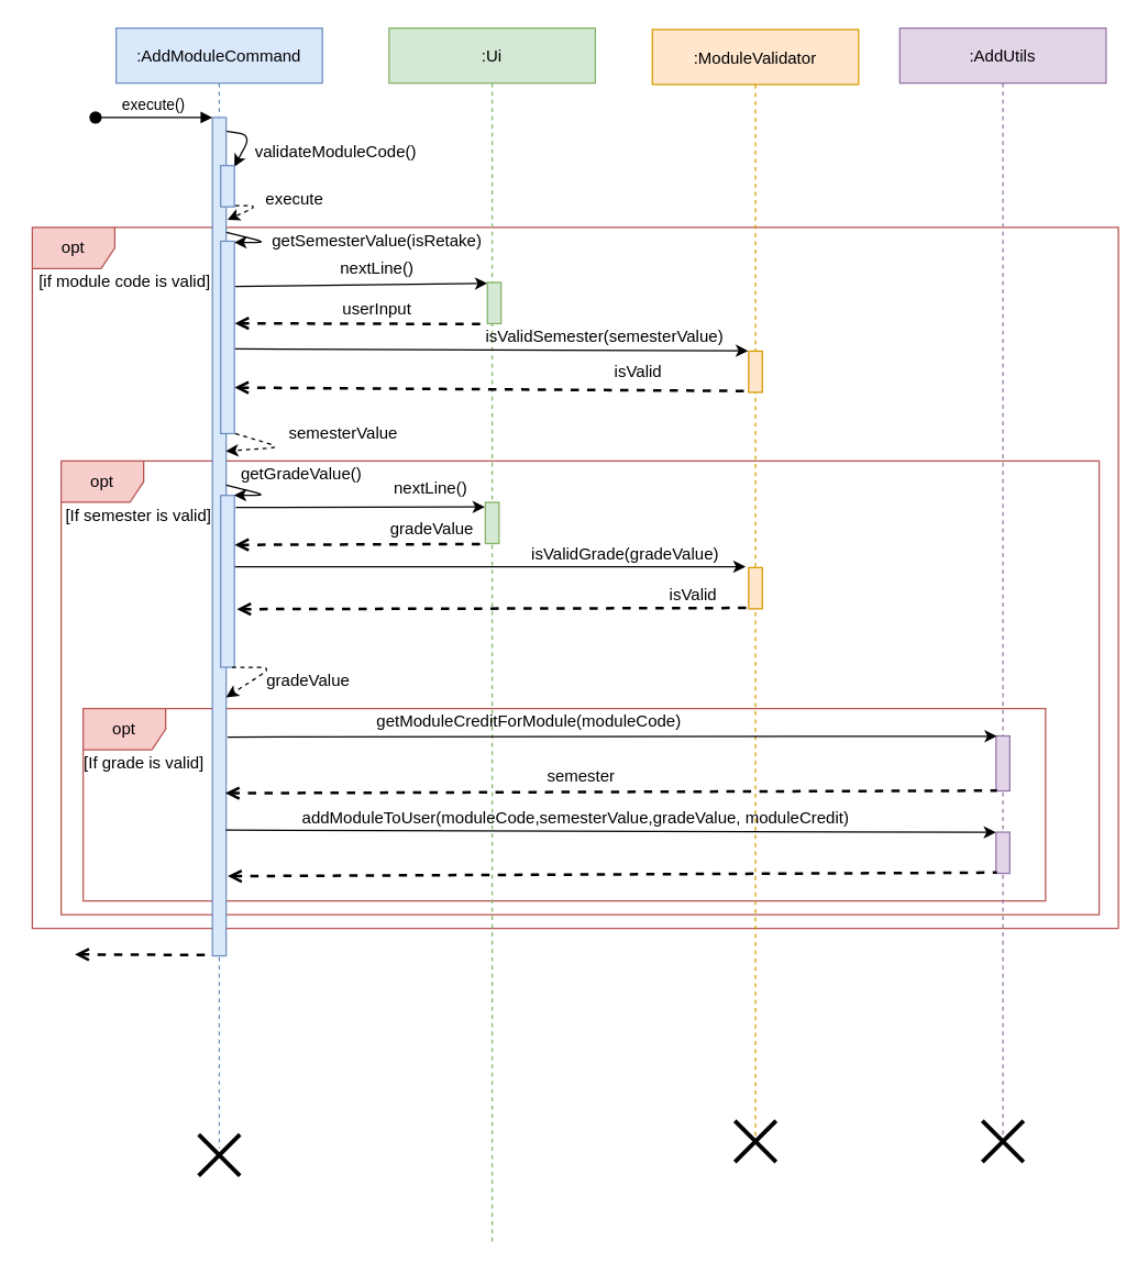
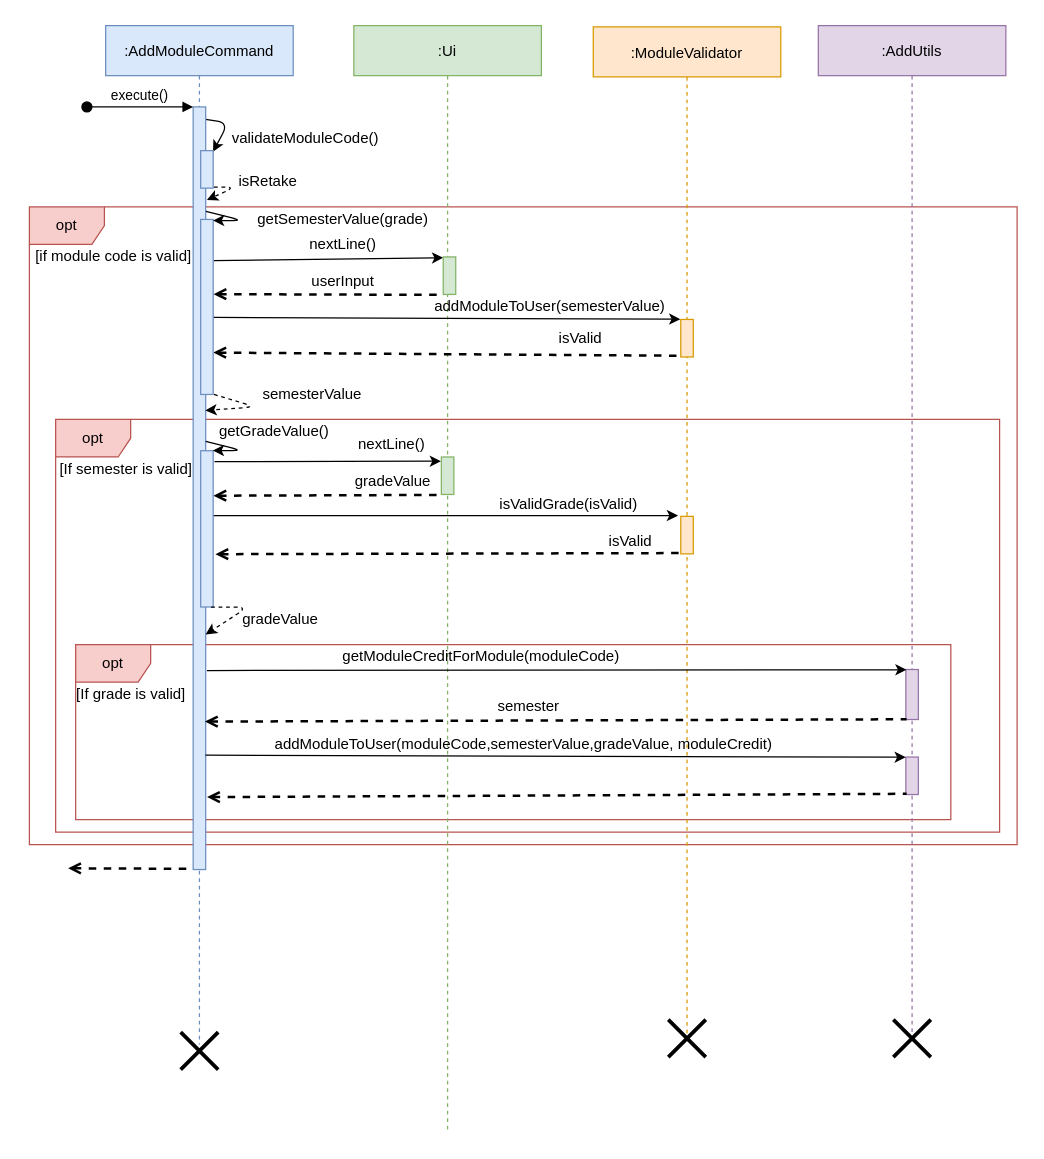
  <mxCell id="0" />
  <mxCell id="1" parent="0" />
  <mxCell id="2" value="opt" style="shape=umlFrame;whiteSpace=wrap;html=1;fillColor=#f8cecc;strokeColor=#b85450;" parent="1" vertex="1"><mxGeometry x="23" y="165" width="790" height="510" as="geometry" /></mxCell>
  <mxCell id="3" value="opt" style="shape=umlFrame;whiteSpace=wrap;html=1;fillColor=#f8cecc;strokeColor=#b85450;" parent="1" vertex="1"><mxGeometry x="44" y="335" width="755" height="330" as="geometry" /></mxCell>
  <mxCell id="4" value="opt" style="shape=umlFrame;whiteSpace=wrap;html=1;fillColor=#f8cecc;strokeColor=#b85450;" parent="1" vertex="1"><mxGeometry x="60" y="515" width="700" height="140" as="geometry" /></mxCell>
  <mxCell id="5" value=":AddModuleCommand" style="shape=umlLifeline;perimeter=lifelinePerimeter;container=0;collapsible=0;recursiveResize=0;rounded=0;shadow=0;strokeWidth=1;fillColor=#dae8fc;strokeColor=#6c8ebf;" parent="1" vertex="1"><mxGeometry x="84" y="20" width="150" height="815" as="geometry" /></mxCell>
  <mxCell id="6" value=":Ui" style="shape=umlLifeline;perimeter=lifelinePerimeter;container=0;collapsible=0;recursiveResize=0;rounded=0;shadow=0;strokeWidth=1;fillColor=#d5e8d4;strokeColor=#82b366;" parent="1" vertex="1"><mxGeometry x="282.5" y="20" width="150" height="885" as="geometry" /></mxCell>
  <mxCell id="7" value="" style="endArrow=classic;html=1;exitX=1.179;exitY=0.196;exitDx=0;exitDy=0;exitPerimeter=0;entryX=0.989;entryY=0.026;entryDx=0;entryDy=0;entryPerimeter=0;" parent="1" edge="1" target="29"><mxGeometry width="50" height="50" relative="1" as="geometry"><mxPoint x="164" y="95" as="sourcePoint" /><mxPoint x="168.1" y="117.77" as="targetPoint" /><Array as="points"><mxPoint x="182.21" y="97.8" /></Array></mxGeometry></mxCell>
  <mxCell id="8" value="validateModuleCode()" style="text;html=1;strokeColor=none;fillColor=none;align=center;verticalAlign=middle;whiteSpace=wrap;rounded=0;" parent="1" vertex="1"><mxGeometry x="184" y="100" width="120" height="20" as="geometry" /></mxCell>
  <mxCell id="9" value="" style="endArrow=none;dashed=1;html=1;strokeWidth=2;entryX=-0.067;entryY=1.011;entryDx=0;entryDy=0;entryPerimeter=0;startArrow=open;startFill=0;exitX=1.029;exitY=0.427;exitDx=0;exitDy=0;exitPerimeter=0;" parent="1" source="51" target="27" edge="1"><mxGeometry width="50" height="50" relative="1" as="geometry"><mxPoint x="244" y="255" as="sourcePoint" /><mxPoint x="294" y="205" as="targetPoint" /></mxGeometry></mxCell>
  <mxCell id="10" value="" style="endArrow=none;dashed=1;html=1;strokeWidth=2;entryX=-0.033;entryY=1.011;entryDx=0;entryDy=0;entryPerimeter=0;exitX=1.02;exitY=0.288;exitDx=0;exitDy=0;exitPerimeter=0;startArrow=open;startFill=0;" parent="1" target="28" edge="1" source="56"><mxGeometry width="50" height="50" relative="1" as="geometry"><mxPoint x="164" y="385.22" as="sourcePoint" /><mxPoint x="370.33" y="385" as="targetPoint" /></mxGeometry></mxCell>
  <mxCell id="11" value="" style="endArrow=classic;html=1;entryX=0;entryY=0.023;entryDx=0;entryDy=0;entryPerimeter=0;exitX=1.029;exitY=0.236;exitDx=0;exitDy=0;exitPerimeter=0;" parent="1" source="51" target="27" edge="1"><mxGeometry width="50" height="50" relative="1" as="geometry"><mxPoint x="165" y="185" as="sourcePoint" /><mxPoint x="354" y="184.67" as="targetPoint" /></mxGeometry></mxCell>
  <mxCell id="12" value="" style="endArrow=classic;html=1;exitX=1.1;exitY=0.07;exitDx=0;exitDy=0;exitPerimeter=0;entryX=-0.03;entryY=0.113;entryDx=0;entryDy=0;entryPerimeter=0;" parent="1" source="56" target="28" edge="1"><mxGeometry width="50" height="50" relative="1" as="geometry"><mxPoint x="170" y="255" as="sourcePoint" /><mxPoint x="374" y="255" as="targetPoint" /></mxGeometry></mxCell>
  <mxCell id="13" value="nextLine()" style="text;html=1;strokeColor=none;fillColor=none;align=center;verticalAlign=middle;whiteSpace=wrap;rounded=0;" parent="1" vertex="1"><mxGeometry x="244" y="185" width="60" height="20" as="geometry" /></mxCell>
  <mxCell id="14" value="nextLine()" style="text;html=1;strokeColor=none;fillColor=none;align=center;verticalAlign=middle;whiteSpace=wrap;rounded=0;" parent="1" vertex="1"><mxGeometry x="282.5" y="345" width="60" height="20" as="geometry" /></mxCell>
  <mxCell id="15" value="userInput" style="text;html=1;strokeColor=none;fillColor=none;align=center;verticalAlign=middle;whiteSpace=wrap;rounded=0;" parent="1" vertex="1"><mxGeometry x="234" y="215" width="80" height="20" as="geometry" /></mxCell>
  <mxCell id="16" value="gradeValue" style="text;html=1;strokeColor=none;fillColor=none;align=center;verticalAlign=middle;whiteSpace=wrap;rounded=0;" parent="1" vertex="1"><mxGeometry x="184" y="485" width="80" height="20" as="geometry" /></mxCell>
  <mxCell id="17" value="semesterValue" style="text;html=1;align=center;verticalAlign=middle;resizable=0;points=[];autosize=1;" parent="1" vertex="1"><mxGeometry x="204" y="305" width="90" height="20" as="geometry" /></mxCell>
  <mxCell id="18" value="" style="endArrow=classic;html=1;exitX=1.01;exitY=0.56;exitDx=0;exitDy=0;exitPerimeter=0;entryX=-0.031;entryY=-0.008;entryDx=0;entryDy=0;entryPerimeter=0;" parent="1" source="51" target="35" edge="1"><mxGeometry width="50" height="50" relative="1" as="geometry"><mxPoint x="170.67" y="502.04" as="sourcePoint" /><mxPoint x="584" y="326" as="targetPoint" /><Array as="points" /></mxGeometry></mxCell>
  <mxCell id="19" value="" style="endArrow=classic;html=1;entryX=-0.219;entryY=-0.021;entryDx=0;entryDy=0;entryPerimeter=0;" parent="1" source="5" target="34" edge="1"><mxGeometry width="50" height="50" relative="1" as="geometry"><mxPoint x="160" y="555.82" as="sourcePoint" /><mxPoint x="544" y="555" as="targetPoint" /><Array as="points" /></mxGeometry></mxCell>
  <mxCell id="20" value="" style="endArrow=none;dashed=1;html=1;strokeWidth=2;exitX=1.18;exitY=0.662;exitDx=0;exitDy=0;exitPerimeter=0;startArrow=open;startFill=0;entryX=-0.124;entryY=0.979;entryDx=0;entryDy=0;entryPerimeter=0;" parent="1" target="34" edge="1" source="56"><mxGeometry width="50" height="50" relative="1" as="geometry"><mxPoint x="170" y="595" as="sourcePoint" /><mxPoint x="554.93" y="595" as="targetPoint" /></mxGeometry></mxCell>
- <mxCell id="21" value="isValidSemester(semesterValue)" style="text;html=1;align=center;verticalAlign=middle;resizable=0;points=[];autosize=1;" parent="1" vertex="1"><mxGeometry x="344" y="235" width="190" height="20" as="geometry" /></mxCell>
+ <mxCell id="21" value="addModuleToUser(semesterValue)" style="text;html=1;align=center;verticalAlign=middle;resizable=0;points=[];autosize=1;" parent="1" vertex="1"><mxGeometry x="344" y="235" width="190" height="20" as="geometry" /></mxCell>
  <mxCell id="22" value="isValid" style="text;html=1;strokeColor=none;fillColor=none;align=center;verticalAlign=middle;whiteSpace=wrap;rounded=0;" parent="1" vertex="1"><mxGeometry x="444" y="260" width="40" height="20" as="geometry" /></mxCell>
  <mxCell id="23" value="isValid" style="text;html=1;strokeColor=none;fillColor=none;align=center;verticalAlign=middle;whiteSpace=wrap;rounded=0;" parent="1" vertex="1"><mxGeometry x="484" y="422.5" width="40" height="20" as="geometry" /></mxCell>
  <mxCell id="24" value=":ModuleValidator" style="shape=umlLifeline;perimeter=lifelinePerimeter;container=0;collapsible=0;recursiveResize=0;rounded=0;shadow=0;strokeWidth=1;fillColor=#ffe6cc;strokeColor=#d79b00;" parent="1" vertex="1"><mxGeometry x="474" y="21" width="150" height="814" as="geometry" /></mxCell>
  <mxCell id="25" value="" style="points=[];perimeter=orthogonalPerimeter;rounded=0;shadow=0;strokeWidth=1;fillColor=#dae8fc;strokeColor=#6c8ebf;" parent="1" vertex="1"><mxGeometry x="154" y="85" width="10" height="610" as="geometry" /></mxCell>
  <mxCell id="26" value="execute()" style="verticalAlign=bottom;startArrow=oval;endArrow=block;startSize=8;shadow=0;strokeWidth=1;labelBackgroundColor=none;" parent="1" edge="1"><mxGeometry x="70" y="20" as="geometry"><mxPoint x="69" y="85" as="sourcePoint" /><mxPoint x="154" y="85" as="targetPoint" /></mxGeometry></mxCell>
  <mxCell id="27" value="" style="points=[];perimeter=orthogonalPerimeter;rounded=0;shadow=0;strokeWidth=1;fillColor=#d5e8d4;strokeColor=#82b366;" parent="1" vertex="1"><mxGeometry x="354" y="205" width="10" height="30" as="geometry" /></mxCell>
  <mxCell id="28" value="" style="points=[];perimeter=orthogonalPerimeter;rounded=0;shadow=0;strokeWidth=1;fillColor=#d5e8d4;strokeColor=#82b366;" parent="1" vertex="1"><mxGeometry x="352.5" y="365" width="10" height="30" as="geometry" /></mxCell>
  <mxCell id="29" value="" style="html=1;points=[];perimeter=orthogonalPerimeter;fillColor=#dae8fc;strokeColor=#6c8ebf;" parent="1" vertex="1"><mxGeometry x="160" y="120" width="10" height="30" as="geometry" /></mxCell>
- <mxCell id="30" value="isValidGrade(gradeValue)" style="text;html=1;align=center;verticalAlign=middle;resizable=0;points=[];autosize=1;" parent="1" vertex="1"><mxGeometry x="379" y="392.5" width="150" height="20" as="geometry" /></mxCell>
+ <mxCell id="30" value="isValidGrade(isValid)" style="text;html=1;align=center;verticalAlign=middle;resizable=0;points=[];autosize=1;" parent="1" vertex="1"><mxGeometry x="379" y="392.5" width="150" height="20" as="geometry" /></mxCell>
  <mxCell id="31" value="" style="endArrow=none;dashed=1;html=1;strokeWidth=2;exitX=1.01;exitY=0.761;exitDx=0;exitDy=0;exitPerimeter=0;startArrow=open;startFill=0;entryX=-0.067;entryY=0.967;entryDx=0;entryDy=0;entryPerimeter=0;" parent="1" source="51" target="35" edge="1"><mxGeometry width="50" height="50" relative="1" as="geometry"><mxPoint x="171" y="534.71" as="sourcePoint" /><mxPoint x="444" y="546" as="targetPoint" /></mxGeometry></mxCell>
  <mxCell id="32" value=":AddUtils" style="shape=umlLifeline;perimeter=lifelinePerimeter;container=0;collapsible=0;recursiveResize=0;rounded=0;shadow=0;strokeWidth=1;fillColor=#e1d5e7;strokeColor=#9673a6;" parent="1" vertex="1"><mxGeometry x="654" y="20" width="150" height="805" as="geometry" /></mxCell>
  <mxCell id="33" value="" style="points=[];perimeter=orthogonalPerimeter;rounded=0;shadow=0;strokeWidth=1;fillColor=#e1d5e7;strokeColor=#9673a6;" parent="1" vertex="1"><mxGeometry x="724" y="605" width="10" height="30" as="geometry" /></mxCell>
  <mxCell id="34" value="" style="points=[];perimeter=orthogonalPerimeter;rounded=0;shadow=0;strokeWidth=1;fillColor=#ffe6cc;strokeColor=#d79b00;" parent="1" vertex="1"><mxGeometry x="544" y="412.5" width="10" height="30" as="geometry" /></mxCell>
  <mxCell id="35" value="" style="points=[];perimeter=orthogonalPerimeter;rounded=0;shadow=0;strokeWidth=1;fillColor=#ffe6cc;strokeColor=#d79b00;" parent="1" vertex="1"><mxGeometry x="544" y="255" width="10" height="30" as="geometry" /></mxCell>
  <mxCell id="36" value="" style="endArrow=classic;html=1;exitX=0.98;exitY=0.85;exitDx=0;exitDy=0;exitPerimeter=0;entryX=0;entryY=0.006;entryDx=0;entryDy=0;entryPerimeter=0;" parent="1" source="25" target="33" edge="1"><mxGeometry width="50" height="50" relative="1" as="geometry"><mxPoint x="164" y="655" as="sourcePoint" /><mxPoint x="614" y="655" as="targetPoint" /><Array as="points" /></mxGeometry></mxCell>
  <mxCell id="37" value="addModuleToUser(moduleCode,semesterValue,gradeValue, moduleCredit)" style="text;html=1;align=center;verticalAlign=middle;resizable=0;points=[];autosize=1;" parent="1" vertex="1"><mxGeometry x="213" y="585" width="410" height="20" as="geometry" /></mxCell>
  <mxCell id="38" value="" style="points=[];perimeter=orthogonalPerimeter;rounded=0;shadow=0;strokeWidth=1;fillColor=#e1d5e7;strokeColor=#9673a6;" parent="1" vertex="1"><mxGeometry x="724" y="535" width="10" height="40" as="geometry" /></mxCell>
  <mxCell id="39" value="" style="endArrow=classic;html=1;exitX=1.1;exitY=0.739;exitDx=0;exitDy=0;exitPerimeter=0;entryX=0.06;entryY=0.005;entryDx=0;entryDy=0;entryPerimeter=0;" parent="1" target="38" edge="1" source="25"><mxGeometry width="50" height="50" relative="1" as="geometry"><mxPoint x="165" y="645.76" as="sourcePoint" /><mxPoint x="714" y="645" as="targetPoint" /><Array as="points" /></mxGeometry></mxCell>
  <mxCell id="40" value="" style="endArrow=none;dashed=1;html=1;strokeWidth=2;exitX=0.94;exitY=0.806;exitDx=0;exitDy=0;exitPerimeter=0;startArrow=open;startFill=0;entryX=0.06;entryY=0.995;entryDx=0;entryDy=0;entryPerimeter=0;" parent="1" source="25" target="38" edge="1"><mxGeometry width="50" height="50" relative="1" as="geometry"><mxPoint x="329.07" y="685" as="sourcePoint" /><mxPoint x="714" y="685" as="targetPoint" /></mxGeometry></mxCell>
  <mxCell id="41" value="getModuleCreditForModule(moduleCode)" style="text;html=1;align=center;verticalAlign=middle;resizable=0;points=[];autosize=1;" parent="1" vertex="1"><mxGeometry x="264" y="515" width="240" height="20" as="geometry" /></mxCell>
  <mxCell id="42" value="semester" style="text;html=1;align=center;verticalAlign=middle;resizable=0;points=[];autosize=1;" parent="1" vertex="1"><mxGeometry x="376.5" y="555" width="90" height="20" as="geometry" /></mxCell>
  <mxCell id="43" value="" style="shape=umlDestroy;whiteSpace=wrap;html=1;strokeWidth=3;" parent="1" vertex="1"><mxGeometry x="144" y="825" width="30" height="30" as="geometry" /></mxCell>
  <mxCell id="44" value="" style="shape=umlDestroy;whiteSpace=wrap;html=1;strokeWidth=3;" parent="1" vertex="1"><mxGeometry x="714" y="815" width="30" height="30" as="geometry" /></mxCell>
  <mxCell id="45" value="" style="shape=umlDestroy;whiteSpace=wrap;html=1;strokeWidth=3;" parent="1" vertex="1"><mxGeometry x="534" y="815" width="30" height="30" as="geometry" /></mxCell>
  <mxCell id="46" value="" style="endArrow=classic;html=1;exitX=1.062;exitY=0.972;exitDx=0;exitDy=0;exitPerimeter=0;entryX=1.1;entryY=0.122;entryDx=0;entryDy=0;entryPerimeter=0;dashed=1;" parent="1" source="29" target="25" edge="1"><mxGeometry width="50" height="50" relative="1" as="geometry"><mxPoint x="170" y="275" as="sourcePoint" /><mxPoint x="174.1" y="297.77" as="targetPoint" /><Array as="points"><mxPoint x="188" y="149" /></Array></mxGeometry></mxCell>
  <mxCell id="47" value="" style="endArrow=none;dashed=1;html=1;strokeWidth=2;exitX=1.11;exitY=0.905;exitDx=0;exitDy=0;exitPerimeter=0;startArrow=open;startFill=0;entryX=0.06;entryY=0.98;entryDx=0;entryDy=0;entryPerimeter=0;" parent="1" target="33" edge="1" source="25"><mxGeometry width="50" height="50" relative="1" as="geometry"><mxPoint x="164.71" y="765.6" as="sourcePoint" /><mxPoint x="714" y="765" as="targetPoint" /></mxGeometry></mxCell>
  <mxCell id="48" value="[If semester is valid]" style="text;html=1;align=center;verticalAlign=middle;resizable=0;points=[];autosize=1;" parent="1" vertex="1"><mxGeometry x="40" y="365" width="120" height="20" as="geometry" /></mxCell>
  <mxCell id="49" value="[If grade is valid]" style="text;html=1;align=center;verticalAlign=middle;resizable=0;points=[];autosize=1;" parent="1" vertex="1"><mxGeometry x="54" y="545" width="100" height="20" as="geometry" /></mxCell>
  <mxCell id="50" value="[if module code is valid]" style="text;html=1;align=center;verticalAlign=middle;resizable=0;points=[];autosize=1;" parent="1" vertex="1"><mxGeometry x="20" y="195" width="140" height="20" as="geometry" /></mxCell>
  <mxCell id="51" value="" style="html=1;points=[];perimeter=orthogonalPerimeter;fillColor=#dae8fc;strokeColor=#6c8ebf;" vertex="1" parent="1"><mxGeometry x="160" y="175" width="10" height="140" as="geometry" /></mxCell>
- <mxCell id="52" value="execute" style="text;html=1;strokeColor=none;fillColor=none;align=center;verticalAlign=middle;whiteSpace=wrap;rounded=0;" vertex="1" parent="1"><mxGeometry x="184" y="135" width="60" height="20" as="geometry" /></mxCell>
+ <mxCell id="52" value="isRetake" style="text;html=1;strokeColor=none;fillColor=none;align=center;verticalAlign=middle;whiteSpace=wrap;rounded=0;" vertex="1" parent="1"><mxGeometry x="184" y="135" width="60" height="20" as="geometry" /></mxCell>
  <mxCell id="53" value="" style="endArrow=classic;html=1;exitX=1.02;exitY=0.137;exitDx=0;exitDy=0;exitPerimeter=0;entryX=0.989;entryY=0.006;entryDx=0;entryDy=0;entryPerimeter=0;" edge="1" parent="1" source="25" target="51"><mxGeometry width="50" height="50" relative="1" as="geometry"><mxPoint x="194" y="169.22" as="sourcePoint" /><mxPoint x="199.89" y="195" as="targetPoint" /><Array as="points"><mxPoint x="194" y="176" /></Array></mxGeometry></mxCell>
- <mxCell id="54" value="getSemesterValue(isRetake)" style="text;html=1;strokeColor=none;fillColor=none;align=center;verticalAlign=middle;whiteSpace=wrap;rounded=0;" vertex="1" parent="1"><mxGeometry x="204" y="165" width="140" height="20" as="geometry" /></mxCell>
+ <mxCell id="54" value="getSemesterValue(grade)" style="text;html=1;strokeColor=none;fillColor=none;align=center;verticalAlign=middle;whiteSpace=wrap;rounded=0;" vertex="1" parent="1"><mxGeometry x="204" y="165" width="140" height="20" as="geometry" /></mxCell>
  <mxCell id="55" value="" style="endArrow=classic;html=1;exitX=1.067;exitY=1;exitDx=0;exitDy=0;exitPerimeter=0;dashed=1;entryX=0.98;entryY=0.398;entryDx=0;entryDy=0;entryPerimeter=0;" edge="1" parent="1" source="51" target="25"><mxGeometry width="50" height="50" relative="1" as="geometry"><mxPoint x="188.33" y="263.25" as="sourcePoint" /><mxPoint x="174" y="245" as="targetPoint" /><Array as="points"><mxPoint x="204" y="325" /></Array></mxGeometry></mxCell>
  <mxCell id="56" value="" style="html=1;points=[];perimeter=orthogonalPerimeter;fillColor=#dae8fc;strokeColor=#6c8ebf;" vertex="1" parent="1"><mxGeometry x="160" y="360" width="10" height="125" as="geometry" /></mxCell>
  <mxCell id="57" value="gradeValue" style="text;html=1;strokeColor=none;fillColor=none;align=center;verticalAlign=middle;whiteSpace=wrap;rounded=0;" vertex="1" parent="1"><mxGeometry x="284" y="375" width="60" height="20" as="geometry" /></mxCell>
  <mxCell id="58" value="getGradeValue()" style="text;html=1;strokeColor=none;fillColor=none;align=center;verticalAlign=middle;whiteSpace=wrap;rounded=0;" vertex="1" parent="1"><mxGeometry x="174" y="335" width="90" height="20" as="geometry" /></mxCell>
  <mxCell id="59" value="" style="endArrow=classic;html=1;exitX=1.033;exitY=0.327;exitDx=0;exitDy=0;exitPerimeter=0;entryX=1.167;entryY=0.582;entryDx=0;entryDy=0;entryPerimeter=0;dashed=1;" edge="1" parent="1"><mxGeometry width="50" height="50" relative="1" as="geometry"><mxPoint x="168.33" y="485.15" as="sourcePoint" /><mxPoint x="164" y="506.9" as="targetPoint" /><Array as="points"><mxPoint x="198" y="485" /></Array></mxGeometry></mxCell>
  <mxCell id="60" value="" style="endArrow=classic;html=1;exitX=1.02;exitY=0.137;exitDx=0;exitDy=0;exitPerimeter=0;entryX=0.989;entryY=0.006;entryDx=0;entryDy=0;entryPerimeter=0;" edge="1" parent="1"><mxGeometry width="50" height="50" relative="1" as="geometry"><mxPoint x="164" y="352.57" as="sourcePoint" /><mxPoint x="169.69" y="359.84" as="targetPoint" /><Array as="points"><mxPoint x="193.8" y="360" /></Array></mxGeometry></mxCell>
  <mxCell id="61" value="" style="endArrow=none;dashed=1;html=1;strokeWidth=2;entryX=-0.047;entryY=0.999;entryDx=0;entryDy=0;entryPerimeter=0;startArrow=open;startFill=0;" edge="1" parent="1" target="25"><mxGeometry width="50" height="50" relative="1" as="geometry"><mxPoint x="54" y="694" as="sourcePoint" /><mxPoint x="104" y="705" as="targetPoint" /></mxGeometry></mxCell>
